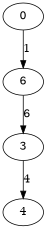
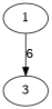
  digraph {
-   0
-   1 [label=6]
+   1
    3
-   4
-   0 -> 1 [label=1]
    1 -> 3 [label=6]
-   3 -> 4 [label=4]
  }
